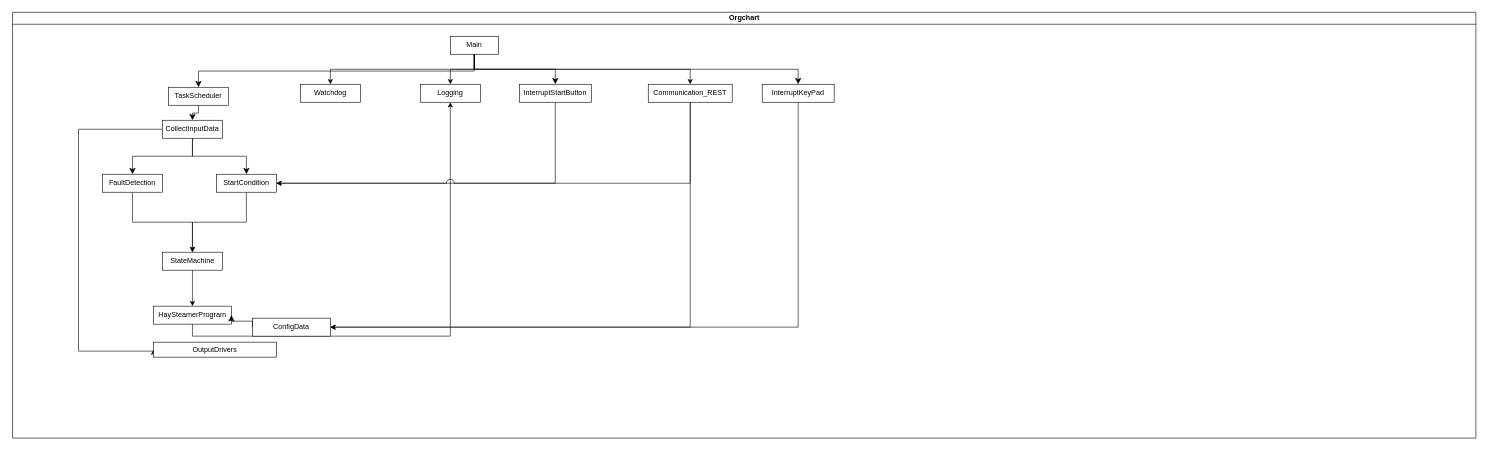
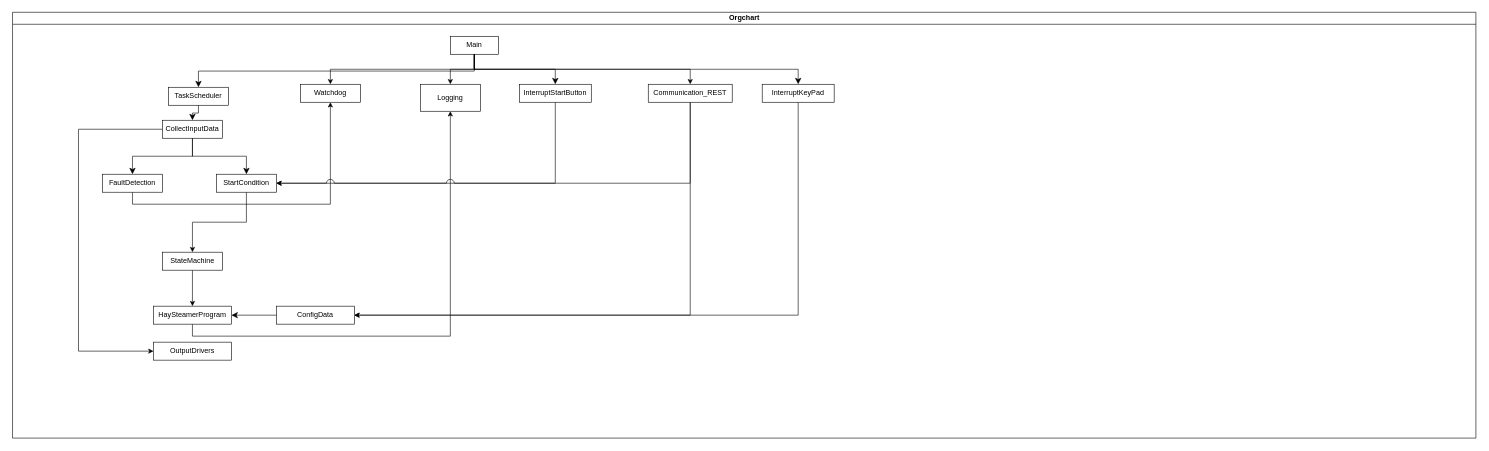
  <mxCell id="0" />
  <mxCell id="1" parent="0" />
  <mxCell id="2" value="Orgchart" style="swimlane;html=1;startSize=20;horizontal=1;containerType=tree;glass=0;" parent="1" vertex="1"><mxGeometry x="20" y="20" width="2440" height="710" as="geometry" /></mxCell>
  <mxCell id="3" style="edgeStyle=orthogonalEdgeStyle;rounded=0;orthogonalLoop=1;jettySize=auto;html=1;exitX=0.5;exitY=1;exitDx=0;exitDy=0;entryX=0.5;entryY=0;entryDx=0;entryDy=0;" edge="1" parent="2" source="4" target="35"><mxGeometry relative="1" as="geometry" /></mxCell>
  <mxCell id="4" value="Main" style="rounded=0;whiteSpace=wrap;html=1;" vertex="1" parent="2"><mxGeometry x="730" y="40" width="80" height="30" as="geometry" /></mxCell>
  <mxCell id="5" value="TaskScheduler" style="rounded=0;whiteSpace=wrap;html=1;" vertex="1" parent="2"><mxGeometry x="260" y="125" width="100" height="30" as="geometry" /></mxCell>
  <mxCell id="6" style="edgeStyle=orthogonalEdgeStyle;rounded=0;orthogonalLoop=1;jettySize=auto;html=1;exitX=0.5;exitY=1;exitDx=0;exitDy=0;entryX=1;entryY=0.5;entryDx=0;entryDy=0;" edge="1" parent="2" source="7" target="18"><mxGeometry relative="1" as="geometry" /></mxCell>
  <mxCell id="7" value="InterruptStartButton" style="rounded=0;whiteSpace=wrap;html=1;" vertex="1" parent="2"><mxGeometry x="845" y="120" width="120" height="30" as="geometry" /></mxCell>
  <mxCell id="8" style="edgeStyle=orthogonalEdgeStyle;rounded=0;orthogonalLoop=1;jettySize=auto;html=1;exitX=0.5;exitY=1;exitDx=0;exitDy=0;entryX=1;entryY=0.5;entryDx=0;entryDy=0;" edge="1" parent="2" source="9" target="25"><mxGeometry relative="1" as="geometry" /></mxCell>
  <mxCell id="9" value="InterruptKeyPad" style="rounded=0;whiteSpace=wrap;html=1;" vertex="1" parent="2"><mxGeometry x="1250" y="120" width="120" height="30" as="geometry" /></mxCell>
  <mxCell id="10" value="" style="edgeStyle=elbowEdgeStyle;elbow=vertical;endArrow=classic;html=1;curved=0;rounded=0;endSize=8;startSize=8;entryX=0.5;entryY=0;entryDx=0;entryDy=0;exitX=0.5;exitY=1;exitDx=0;exitDy=0;" edge="1" parent="2" source="4" target="5"><mxGeometry width="50" height="50" relative="1" as="geometry"><mxPoint x="590" y="100" as="sourcePoint" /><mxPoint x="640" y="50" as="targetPoint" /></mxGeometry></mxCell>
  <mxCell id="11" value="" style="edgeStyle=elbowEdgeStyle;elbow=vertical;endArrow=classic;html=1;curved=0;rounded=0;endSize=8;startSize=8;entryX=0.5;entryY=0;entryDx=0;entryDy=0;exitX=0.5;exitY=1;exitDx=0;exitDy=0;" edge="1" parent="2" source="4" target="7"><mxGeometry width="50" height="50" relative="1" as="geometry"><mxPoint x="1040" y="120" as="sourcePoint" /><mxPoint x="680" y="150" as="targetPoint" /></mxGeometry></mxCell>
  <mxCell id="12" value="" style="edgeStyle=elbowEdgeStyle;elbow=vertical;endArrow=classic;html=1;curved=0;rounded=0;endSize=8;startSize=8;entryX=0.5;entryY=0;entryDx=0;entryDy=0;exitX=0.5;exitY=1;exitDx=0;exitDy=0;" edge="1" parent="2" source="4" target="9"><mxGeometry width="50" height="50" relative="1" as="geometry"><mxPoint x="980" y="70" as="sourcePoint" /><mxPoint x="1140" y="90" as="targetPoint" /></mxGeometry></mxCell>
  <mxCell id="13" style="edgeStyle=orthogonalEdgeStyle;rounded=0;orthogonalLoop=1;jettySize=auto;html=1;exitX=0;exitY=0.5;exitDx=0;exitDy=0;entryX=0;entryY=0.5;entryDx=0;entryDy=0;" edge="1" parent="2" source="14" target="32"><mxGeometry relative="1" as="geometry"><Array as="points"><mxPoint x="110" y="195" /><mxPoint x="110" y="565" /></Array></mxGeometry></mxCell>
  <mxCell id="14" value="CollectInputData" style="rounded=0;whiteSpace=wrap;html=1;" vertex="1" parent="2"><mxGeometry x="250" y="180" width="100" height="30" as="geometry" /></mxCell>
- <mxCell id="15" style="edgeStyle=orthogonalEdgeStyle;rounded=0;orthogonalLoop=1;jettySize=auto;html=1;exitX=0.5;exitY=1;exitDx=0;exitDy=0;entryX=0.5;entryY=0;entryDx=0;entryDy=0;" edge="1" parent="2" source="16" target="27"><mxGeometry relative="1" as="geometry" /></mxCell>
+ <mxCell id="15" style="edgeStyle=orthogonalEdgeStyle;rounded=0;orthogonalLoop=1;jettySize=auto;html=1;exitX=0.5;exitY=1;exitDx=0;exitDy=0;" edge="1" parent="2" source="16" target="29"><mxGeometry relative="1" as="geometry" /></mxCell>
  <mxCell id="16" value="FaultDetection" style="rounded=0;whiteSpace=wrap;html=1;" vertex="1" parent="2"><mxGeometry x="150" y="270" width="100" height="30" as="geometry" /></mxCell>
  <mxCell id="17" style="edgeStyle=orthogonalEdgeStyle;rounded=0;orthogonalLoop=1;jettySize=auto;html=1;exitX=0.5;exitY=1;exitDx=0;exitDy=0;entryX=0.5;entryY=0;entryDx=0;entryDy=0;" edge="1" parent="2" source="18" target="27"><mxGeometry relative="1" as="geometry" /></mxCell>
  <mxCell id="18" value="StartCondition" style="rounded=0;whiteSpace=wrap;html=1;" vertex="1" parent="2"><mxGeometry x="340" y="270" width="100" height="30" as="geometry" /></mxCell>
  <mxCell id="19" style="edgeStyle=orthogonalEdgeStyle;rounded=0;orthogonalLoop=1;jettySize=auto;html=1;entryX=0.5;entryY=0;entryDx=0;entryDy=0;exitX=0.5;exitY=1;exitDx=0;exitDy=0;" edge="1" parent="2" source="27" target="21"><mxGeometry relative="1" as="geometry"><mxPoint x="290" y="500" as="sourcePoint" /></mxGeometry></mxCell>
  <mxCell id="20" style="edgeStyle=orthogonalEdgeStyle;rounded=0;orthogonalLoop=1;jettySize=auto;html=1;exitX=0.5;exitY=1;exitDx=0;exitDy=0;" edge="1" parent="2" source="21" target="31"><mxGeometry relative="1" as="geometry" /></mxCell>
  <mxCell id="21" value="HaySteamerProgram" style="rounded=0;whiteSpace=wrap;html=1;" vertex="1" parent="2"><mxGeometry x="235" y="490" width="130" height="30" as="geometry" /></mxCell>
  <mxCell id="22" value="" style="edgeStyle=elbowEdgeStyle;elbow=vertical;endArrow=classic;html=1;curved=0;rounded=0;endSize=8;startSize=8;exitX=0.5;exitY=1;exitDx=0;exitDy=0;entryX=0.5;entryY=0;entryDx=0;entryDy=0;" edge="1" parent="2" source="5" target="14"><mxGeometry width="50" height="50" relative="1" as="geometry"><mxPoint x="550" y="280" as="sourcePoint" /><mxPoint x="600" y="230" as="targetPoint" /></mxGeometry></mxCell>
  <mxCell id="23" value="" style="edgeStyle=elbowEdgeStyle;elbow=vertical;endArrow=classic;html=1;curved=0;rounded=0;endSize=8;startSize=8;exitX=0.5;exitY=1;exitDx=0;exitDy=0;entryX=0.5;entryY=0;entryDx=0;entryDy=0;" edge="1" parent="2" source="14" target="16"><mxGeometry width="50" height="50" relative="1" as="geometry"><mxPoint x="550" y="280" as="sourcePoint" /><mxPoint x="600" y="230" as="targetPoint" /></mxGeometry></mxCell>
  <mxCell id="24" value="" style="edgeStyle=elbowEdgeStyle;elbow=vertical;endArrow=classic;html=1;curved=0;rounded=0;endSize=8;startSize=8;exitX=0.5;exitY=1;exitDx=0;exitDy=0;" edge="1" parent="2" source="14" target="18"><mxGeometry width="50" height="50" relative="1" as="geometry"><mxPoint x="550" y="280" as="sourcePoint" /><mxPoint x="600" y="230" as="targetPoint" /></mxGeometry></mxCell>
- <mxCell id="25" value="ConfigData" style="rounded=0;whiteSpace=wrap;html=1;" vertex="1" parent="2"><mxGeometry x="400" y="510" width="130" height="30" as="geometry" /></mxCell>
+ <mxCell id="25" value="ConfigData" style="rounded=0;whiteSpace=wrap;html=1;" vertex="1" parent="2"><mxGeometry x="440" y="490" width="130" height="30" as="geometry" /></mxCell>
  <mxCell id="26" value="" style="edgeStyle=elbowEdgeStyle;elbow=vertical;endArrow=classic;html=1;curved=0;rounded=0;endSize=8;startSize=8;exitX=0;exitY=0.5;exitDx=0;exitDy=0;entryX=1;entryY=0.5;entryDx=0;entryDy=0;" edge="1" parent="2" source="25" target="21"><mxGeometry width="50" height="50" relative="1" as="geometry"><mxPoint x="550" y="280" as="sourcePoint" /><mxPoint x="600" y="230" as="targetPoint" /></mxGeometry></mxCell>
  <mxCell id="27" value="StateMachine" style="rounded=0;whiteSpace=wrap;html=1;" vertex="1" parent="2"><mxGeometry x="250" y="400" width="100" height="30" as="geometry" /></mxCell>
  <mxCell id="28" style="edgeStyle=orthogonalEdgeStyle;rounded=0;orthogonalLoop=1;jettySize=auto;html=1;exitX=0.5;exitY=0;exitDx=0;exitDy=0;entryX=0.5;entryY=1;entryDx=0;entryDy=0;startArrow=classic;startFill=1;endArrow=none;" edge="1" parent="2" source="29" target="4"><mxGeometry relative="1" as="geometry" /></mxCell>
  <mxCell id="29" value="Watchdog" style="rounded=0;whiteSpace=wrap;html=1;" vertex="1" parent="2"><mxGeometry x="480" y="120" width="100" height="30" as="geometry" /></mxCell>
  <mxCell id="30" style="edgeStyle=orthogonalEdgeStyle;rounded=0;orthogonalLoop=1;jettySize=auto;html=1;exitX=0.5;exitY=0;exitDx=0;exitDy=0;entryX=0.5;entryY=1;entryDx=0;entryDy=0;startArrow=classic;startFill=1;endArrow=none;" edge="1" parent="2" source="31" target="4"><mxGeometry relative="1" as="geometry" /></mxCell>
- <mxCell id="31" value="Logging" style="rounded=0;whiteSpace=wrap;html=1;" vertex="1" parent="2"><mxGeometry x="680" y="120" width="100" height="30" as="geometry" /></mxCell>
- <mxCell id="32" value="OutputDrivers" style="rounded=0;whiteSpace=wrap;html=1;" vertex="1" parent="2"><mxGeometry x="235" y="550" width="205" height="25" as="geometry" /></mxCell>
+ <mxCell id="31" value="Logging" style="rounded=0;whiteSpace=wrap;html=1;" vertex="1" parent="2"><mxGeometry x="680" y="120" width="100" height="45" as="geometry" /></mxCell>
+ <mxCell id="32" value="OutputDrivers" style="rounded=0;whiteSpace=wrap;html=1;" vertex="1" parent="2"><mxGeometry x="235" y="550" width="130" height="30" as="geometry" /></mxCell>
  <mxCell id="33" style="edgeStyle=orthogonalEdgeStyle;rounded=0;orthogonalLoop=1;jettySize=auto;html=1;exitX=0.5;exitY=1;exitDx=0;exitDy=0;entryX=1;entryY=0.5;entryDx=0;entryDy=0;" edge="1" parent="2" source="35" target="25"><mxGeometry relative="1" as="geometry" /></mxCell>
  <mxCell id="34" style="edgeStyle=orthogonalEdgeStyle;rounded=0;orthogonalLoop=1;jettySize=auto;html=1;exitX=0.5;exitY=1;exitDx=0;exitDy=0;entryX=1;entryY=0.5;entryDx=0;entryDy=0;jumpStyle=arc;jumpSize=13;" edge="1" parent="2" source="35" target="18"><mxGeometry relative="1" as="geometry" /></mxCell>
  <mxCell id="35" value="Communication_REST" style="rounded=0;whiteSpace=wrap;html=1;" vertex="1" parent="2"><mxGeometry x="1060" y="120" width="140" height="30" as="geometry" /></mxCell>
